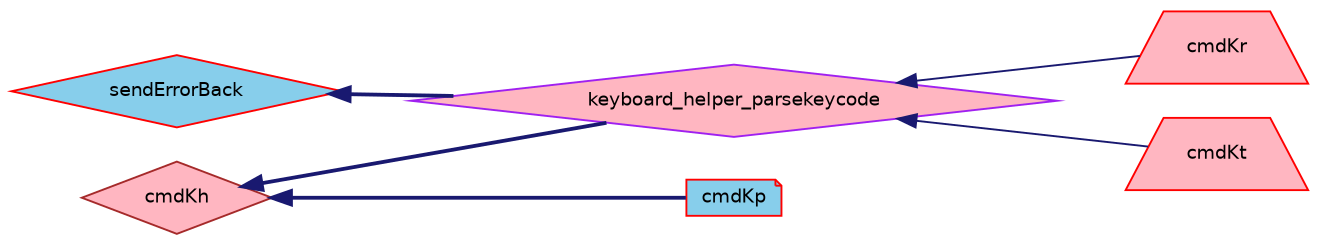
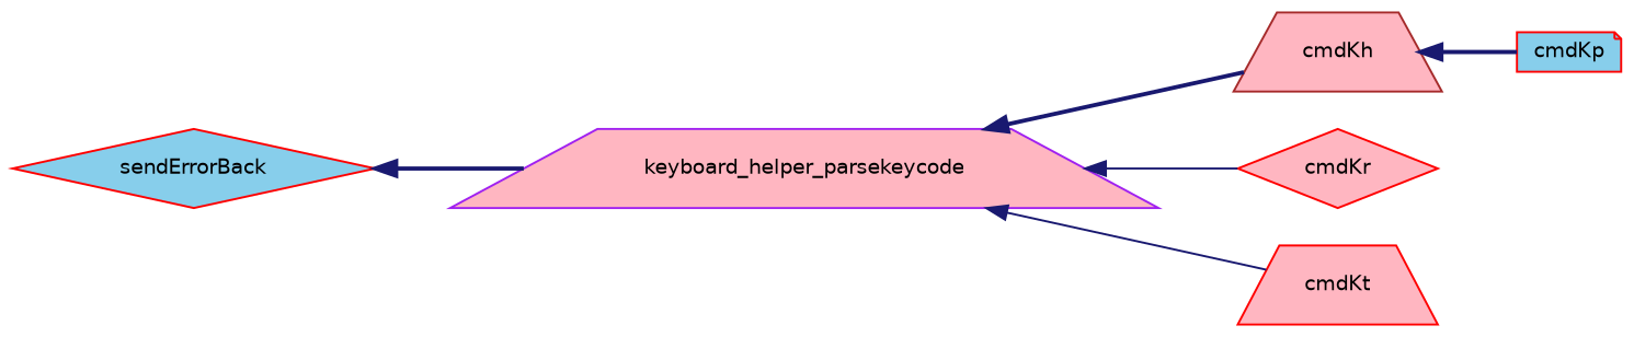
  digraph {
    rankdir=LR
    node [color=red fillcolor=lightpink fontname=Helvetica fontsize=10 shape=diamond style=filled]
    edge [color=midnightblue dir=back fontname=Helvetica fontsize=10 labelfontname=Helvetica labelfontsize=10 style=bold]
    n1 [fillcolor=skyblue fontcolor=black height=0.2 label=sendErrorBack width=0.4]
-   n2 [color=purple height=0.2 label=keyboard_helper_parsekeycode width=0.4]
-   n3 [color=brown height=0.2 label=cmdKh width=0.4]
-   n4 [height=0.2 label=cmdKr shape=trapezium width=0.4]
+   n2 [color=purple height=0.2 label=keyboard_helper_parsekeycode shape=trapezium width=0.4]
+   n3 [color=brown height=0.2 label=cmdKh shape=trapezium width=0.4]
+   n4 [height=0.2 label=cmdKr width=0.4]
    n5 [height=0.2 label=cmdKt shape=trapezium width=0.4]
    n6 [fillcolor=skyblue height=0.2 label=cmdKp shape=note width=0.4]
    n1 -> n2
-   n3 -> n2
+   n2 -> n3
    n2 -> n4 [style=solid]
    n2 -> n5 [style=solid]
    n3 -> n6
  }
